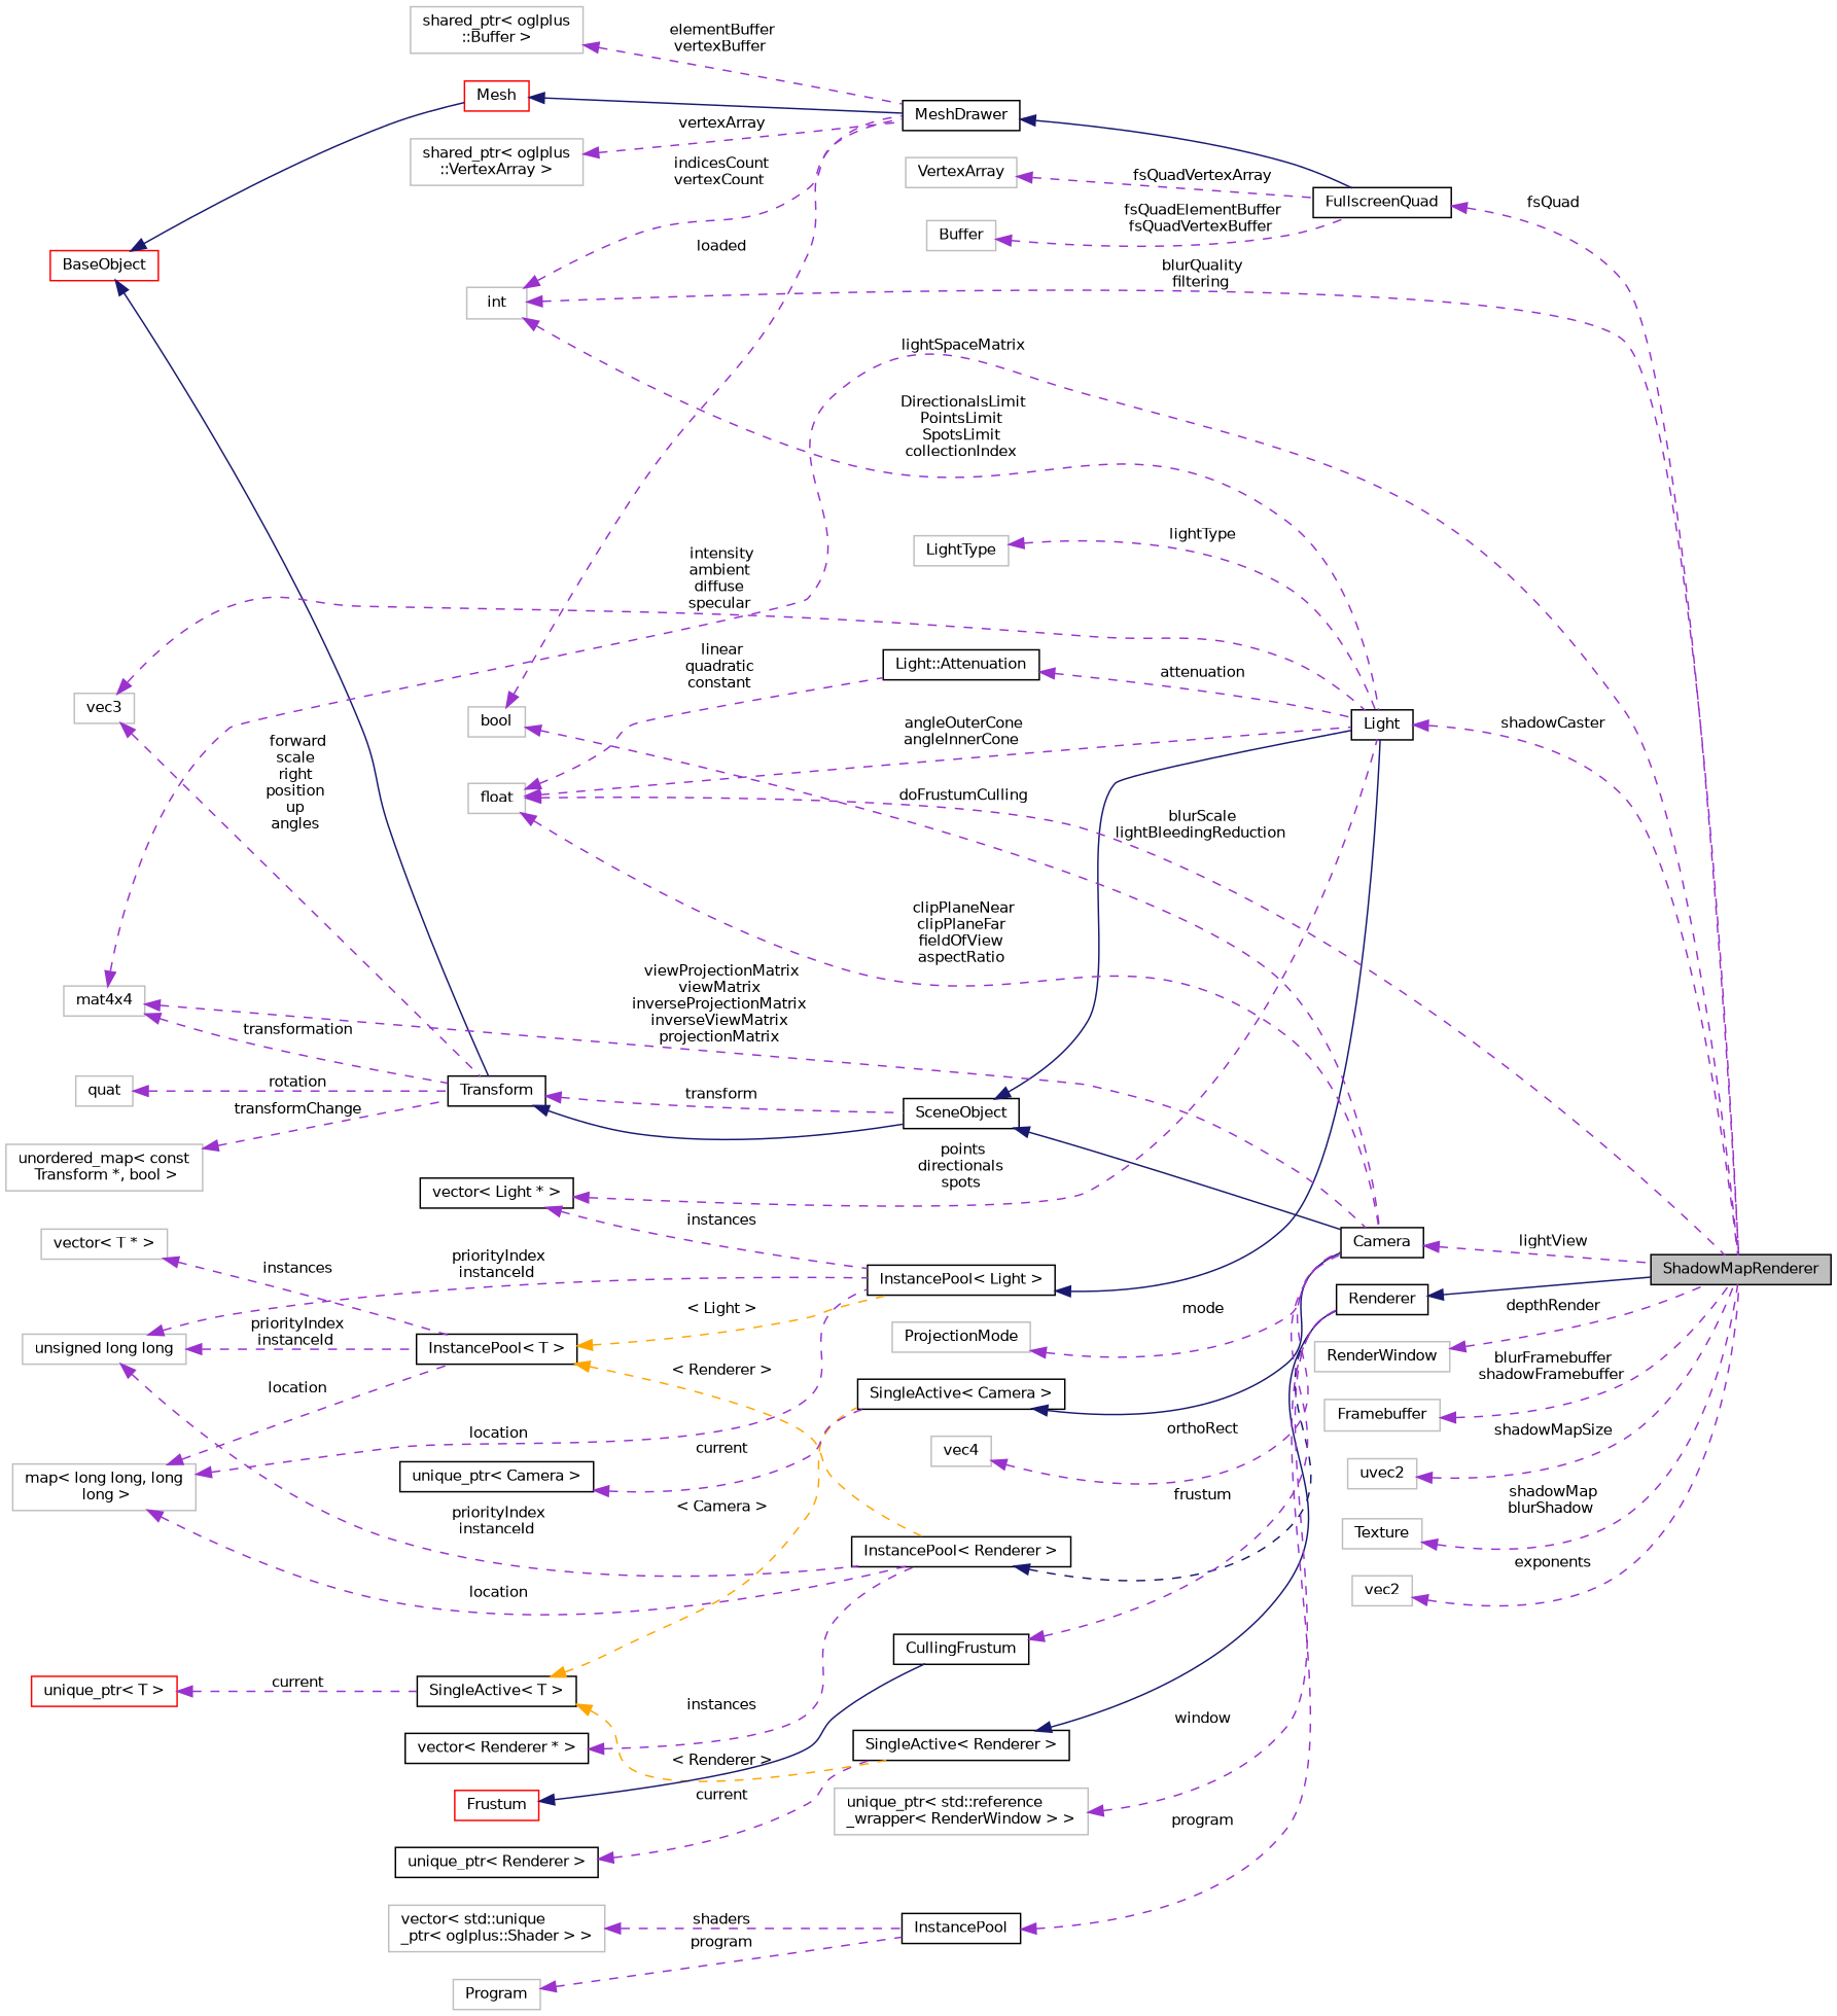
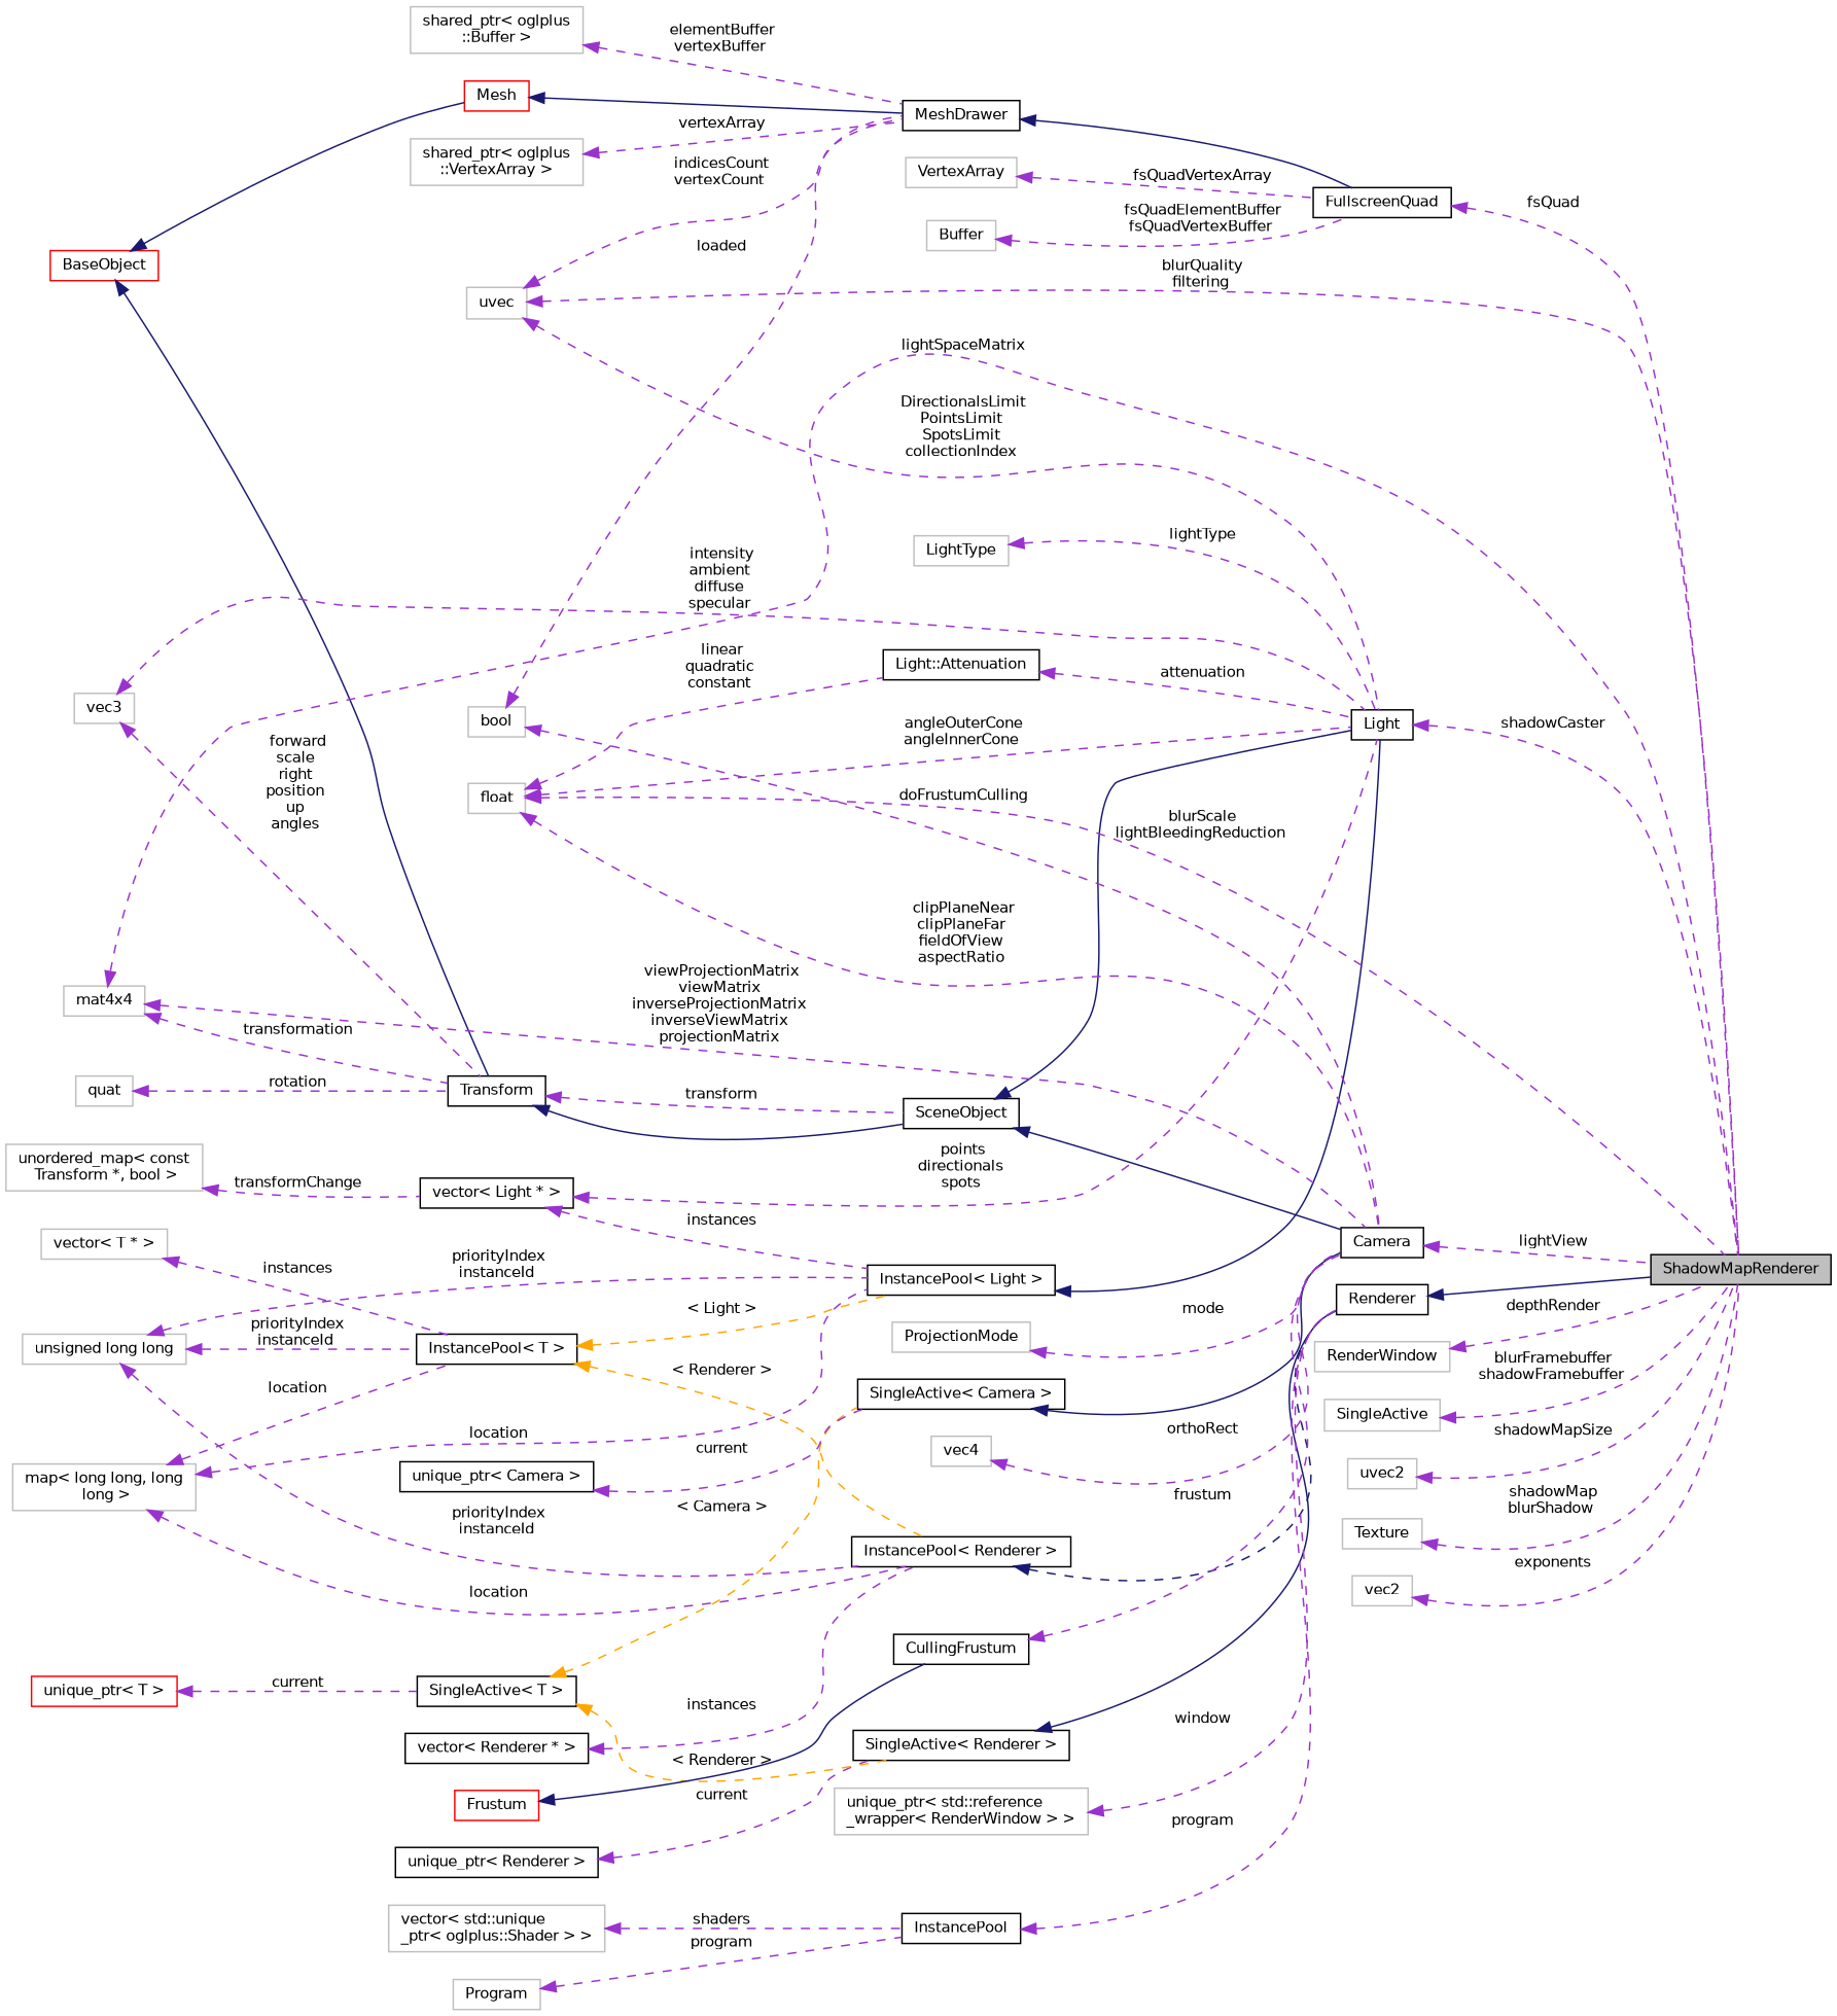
  digraph {
    rankdir=LR
    node [color=grey75 fillcolor=white fontname=Helvetica fontsize=10 shape=record style=filled]
    edge [color=darkorchid3 dir=back fontname=Helvetica fontsize=10 labelfontname=Helvetica labelfontsize=10 style=dashed]
    n1 [color=black fillcolor=grey75 fontcolor=black height=0.2 label=ShadowMapRenderer width=0.4]
    n2 [color=black height=0.2 label=Renderer width=0.4]
    n3 [color=black height=0.2 label="SingleActive\< Renderer \>" width=0.4]
    n4 [color=black height=0.2 label="unique_ptr\< Renderer \>" width=0.4]
    n5 [color=black height=0.2 label="SingleActive\< T \>" width=0.4]
    n6 [color=black height=0.2 label="SingleActive\< Camera \>" width=0.4]
    n7 [color=black height=0.2 label=Camera width=0.4]
    n8 [color=red height=0.2 label="unique_ptr\< T \>" width=0.4]
    n9 [color=black height=0.2 label="InstancePool\< Renderer \>" width=0.4]
    n10 [height=0.2 label="unsigned long long" width=0.4]
    n11 [color=black height=0.2 label="InstancePool\< T \>" width=0.4]
    n12 [color=black height=0.2 label="InstancePool\< Light \>" width=0.4]
    n13 [color=black height=0.2 label=Light width=0.4]
    n14 [height=0.2 label="map\< long long, long\l long \>" width=0.4]
    n15 [color=black height=0.2 label="vector\< Renderer * \>" width=0.4]
    n16 [height=0.2 label="vector\< T * \>" width=0.4]
    n17 [height=0.2 label="unique_ptr\< std::reference\l_wrapper\< RenderWindow \> \>" width=0.4]
    n18 [color=black height=0.2 label=InstancePool width=0.4]
    n19 [height=0.2 label=Program width=0.4]
    n20 [height=0.2 label="vector\< std::unique\l_ptr\< oglplus::Shader \> \>" width=0.4]
    n21 [color=black height=0.2 label=SceneObject width=0.4]
    n22 [color=black height=0.2 label=Transform width=0.4]
    n23 [color=red height=0.2 label=BaseObject width=0.4]
    n24 [color=red height=0.2 label=Mesh width=0.4]
    n25 [color=black height=0.2 label=MeshDrawer width=0.4]
    n26 [height=0.2 label=quat width=0.4]
    n27 [height=0.2 label=mat4x4 width=0.4]
    n28 [height=0.2 label="unordered_map\< const\l Transform *, bool \>" width=0.4]
    n29 [height=0.2 label=vec3 width=0.4]
    n30 [color=black height=0.2 label="vector\< Light * \>" width=0.4]
    n31 [height=0.2 label=float width=0.4]
    n32 [color=black height=0.2 label="Light::Attenuation" width=0.4]
    n33 [height=0.2 label=LightType width=0.4]
-   n34 [height=0.2 label=int width=0.4]
+   n34 [height=0.2 label=uvec width=0.4]
    n35 [color=black height=0.2 label=FullscreenQuad width=0.4]
    n36 [height=0.2 label=RenderWindow width=0.4]
    n37 [height=0.2 label="shared_ptr\< oglplus\l::Buffer \>" width=0.4]
    n38 [height=0.2 label=bool width=0.4]
    n39 [height=0.2 label="shared_ptr\< oglplus\l::VertexArray \>" width=0.4]
    n40 [height=0.2 label=Buffer width=0.4]
    n41 [height=0.2 label=VertexArray width=0.4]
    n42 [color=black height=0.2 label="unique_ptr\< Camera \>" width=0.4]
    n43 [height=0.2 label=ProjectionMode width=0.4]
    n44 [color=black height=0.2 label=CullingFrustum width=0.4]
    n45 [color=red height=0.2 label=Frustum width=0.4]
    n46 [height=0.2 label=vec4 width=0.4]
-   n47 [height=0.2 label=Framebuffer width=0.4]
+   n47 [height=0.2 label=SingleActive width=0.4]
    n48 [height=0.2 label=uvec2 width=0.4]
    n49 [height=0.2 label=Texture width=0.4]
    n50 [height=0.2 label=vec2 width=0.4]
    n2 -> n1 [color=midnightblue style=solid]
    n3 -> n2 [color=midnightblue style=solid]
    n4 -> n3 [label=" current"]
    n5 -> n3 [color=orange label=" \< Renderer \>"]
    n5 -> n6 [color=orange label=" \< Camera \>"]
    n6 -> n7 [color=midnightblue style=solid]
    n7 -> n1 [label=" lightView"]
    n8 -> n5 [label=" current"]
    n9 -> n2 [color=midnightblue]
    n10 -> n9 [label=" priorityIndex\ninstanceId"]
    n10 -> n11 [label=" priorityIndex\ninstanceId"]
    n10 -> n12 [label=" priorityIndex\ninstanceId"]
    n11 -> n9 [color=orange label=" \< Renderer \>"]
    n11 -> n12 [color=orange label=" \< Light \>"]
    n12 -> n13 [color=midnightblue style=solid]
    n13 -> n1 [label=" shadowCaster"]
    n14 -> n9 [label=" location"]
    n14 -> n11 [label=" location"]
    n14 -> n12 [label=" location"]
    n15 -> n9 [label=" instances"]
    n16 -> n11 [label=" instances"]
    n17 -> n2 [label=" window"]
    n18 -> n2 [label=" program"]
    n19 -> n18 [label=" program"]
    n20 -> n18 [label=" shaders"]
    n21 -> n7 [color=midnightblue style=solid]
    n21 -> n13 [color=midnightblue style=solid]
    n22 -> n21 [color=midnightblue style=solid]
    n22 -> n21 [label=" transform"]
    n23 -> n22 [color=midnightblue style=solid]
    n23 -> n24 [color=midnightblue style=solid]
    n24 -> n25 [color=midnightblue style=solid]
    n25 -> n35 [color=midnightblue style=solid]
    n26 -> n22 [label=" rotation"]
    n27 -> n1 [label=" lightSpaceMatrix"]
    n27 -> n7 [label=" viewProjectionMatrix\nviewMatrix\ninverseProjectionMatrix\ninverseViewMatrix\nprojectionMatrix"]
    n27 -> n22 [label=" transformation"]
-   n28 -> n22 [label=" transformChange"]
+   n28 -> n30 [label=" transformChange"]
    n29 -> n13 [label=" intensity\nambient\ndiffuse\nspecular"]
    n29 -> n22 [label=" forward\nscale\nright\nposition\nup\nangles"]
    n30 -> n12 [label=" instances"]
    n30 -> n13 [label=" points\ndirectionals\nspots"]
    n31 -> n1 [label=" blurScale\nlightBleedingReduction"]
    n31 -> n7 [label=" clipPlaneNear\nclipPlaneFar\nfieldOfView\naspectRatio"]
    n31 -> n13 [label=" angleOuterCone\nangleInnerCone"]
    n31 -> n32 [label=" linear\nquadratic\nconstant"]
    n32 -> n13 [label=" attenuation"]
    n33 -> n13 [label=" lightType"]
    n34 -> n1 [label=" blurQuality\nfiltering"]
    n34 -> n13 [label=" DirectionalsLimit\nPointsLimit\nSpotsLimit\ncollectionIndex"]
    n34 -> n25 [label=" indicesCount\nvertexCount"]
    n35 -> n1 [label=" fsQuad"]
    n36 -> n1 [label=" depthRender"]
    n37 -> n25 [label=" elementBuffer\nvertexBuffer"]
    n38 -> n7 [label=" doFrustumCulling"]
    n38 -> n25 [label=" loaded"]
    n39 -> n25 [label=" vertexArray"]
    n40 -> n35 [label=" fsQuadElementBuffer\nfsQuadVertexBuffer"]
    n41 -> n35 [label=" fsQuadVertexArray"]
    n42 -> n6 [label=" current"]
    n43 -> n7 [label=" mode"]
    n44 -> n7 [label=" frustum"]
    n45 -> n44 [color=midnightblue style=solid]
    n46 -> n7 [label=" orthoRect"]
    n47 -> n1 [label=" blurFramebuffer\nshadowFramebuffer"]
    n48 -> n1 [label=" shadowMapSize"]
    n49 -> n1 [label=" shadowMap\nblurShadow"]
    n50 -> n1 [label=" exponents"]
  }
